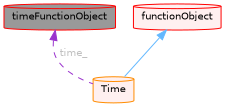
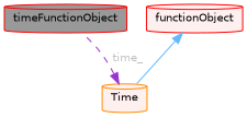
  digraph {
    node [color=red fillcolor="#FFF0F0" fontname=Helvetica fontsize=10 shape=cylinder style=filled]
    edge [dir=back fontname=Helvetica fontsize=10 labelfontname=Helvetica labelfontsize=10]
    n1 [fillcolor=grey60 fontcolor=black height=0.2 label=timeFunctionObject width=0.4]
    n2 [height=0.2 label=functionObject width=0.4]
    n3 [color=darkorange height=0.2 label=Time width=0.4]
    n2 -> n3 [color=steelblue1 style=solid]
-   n1 -> n3 [color=darkorchid3 fontcolor=grey label=" time_" style=dashed]
+   n3 -> n1 [color=darkorchid3 fontcolor=grey label=" time_" style=dashed]
  }
